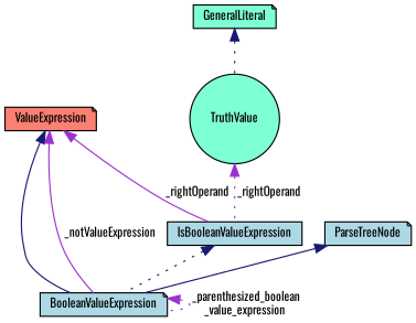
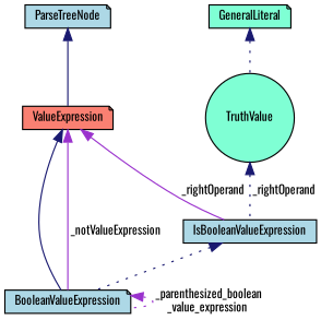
  digraph {
    fontname=Oswald
    node [color=black fillcolor=lightblue fontname=Oswald fontsize=10 shape=note style=filled]
    edge [color=midnightblue dir=back fontname=Oswald fontsize=10 labelfontname=Helvetica labelfontsize=10 style=dotted]
    n1 [fontcolor=black height=0.2 label=IsBooleanValueExpression shape=box width=0.4]
    n2 [height=0.2 label=BooleanValueExpression width=0.4]
    n3 [fillcolor=salmon height=0.2 label=ValueExpression width=0.4]
    n4 [fillcolor=aquamarine height=0.2 label=GeneralLiteral width=0.4]
    n5 [fillcolor=aquamarine height=0.2 label=TruthValue shape=circle width=0.4]
    n6 [height=0.2 label=ParseTreeNode width=0.4]
    n1 -> n2
    n2 -> n2 [color=darkorchid3 label=" _parenthesized_boolean\l_value_expression"]
    n3 -> n1 [color=darkorchid3 label=" _rightOperand" style=solid]
    n3 -> n2 [style=solid]
    n3 -> n2 [color=darkorchid3 label=" _notValueExpression" style=solid]
    n4 -> n5
-   n5 -> n1 [color=darkorchid3 label=" _rightOperand"]
-   n6 -> n2 [style=solid]
+   n5 -> n1 [label=" _rightOperand"]
+   n6 -> n3 [style=solid]
  }
